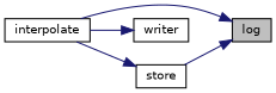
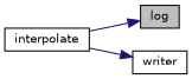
  digraph {
    rankdir=LR
    node [color=black fillcolor=white fontname=Helvetica fontsize=10 shape=record style=filled]
    edge [color=midnightblue fontname=Helvetica fontsize=10 labelfontname=Helvetica labelfontsize=10 style=solid]
    n1 [fillcolor=grey75 fontcolor=black height=0.2 label=log width=0.4]
    n2 [height=0.2 label=interpolate width=0.4]
    n3 [height=0.2 label=writer width=0.4]
-   n4 [height=0.2 label=store width=0.4]
    n2 -> n1
    n2 -> n3
-   n2 -> n4
-   n4 -> n1
  }
